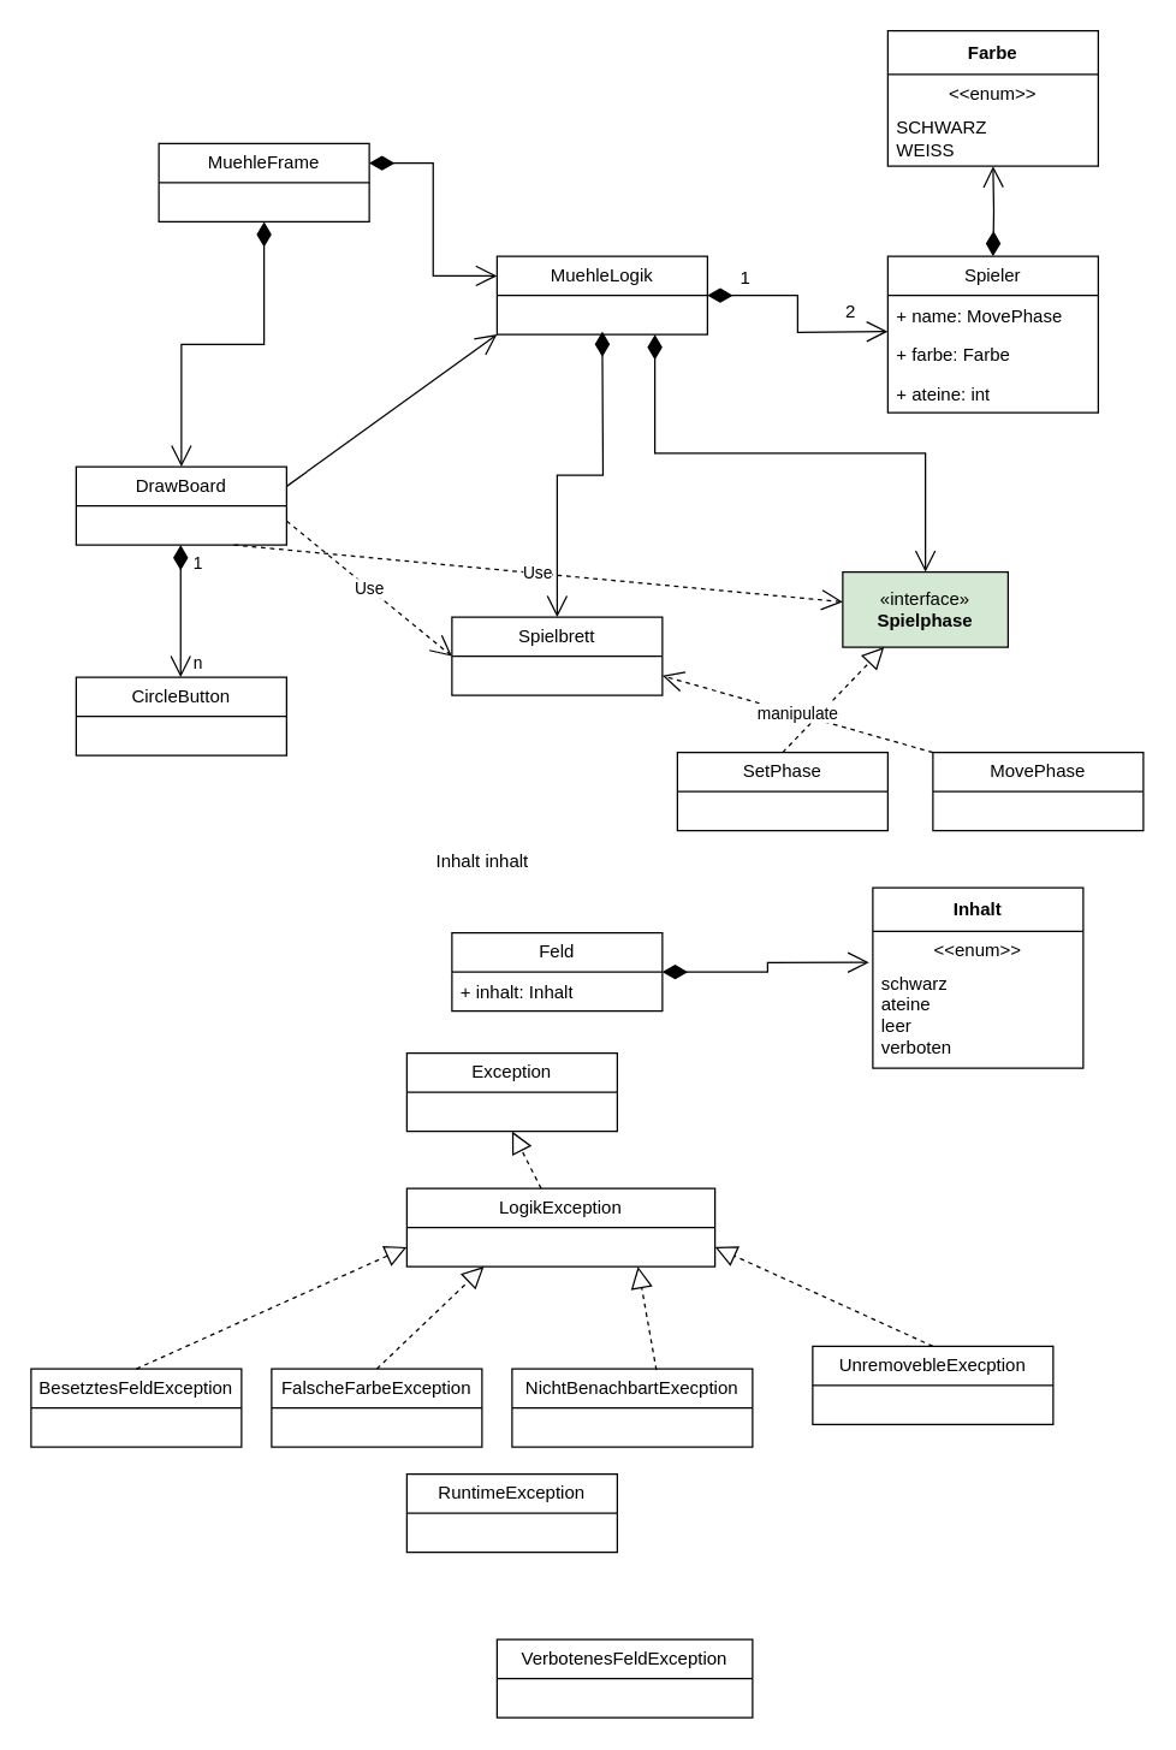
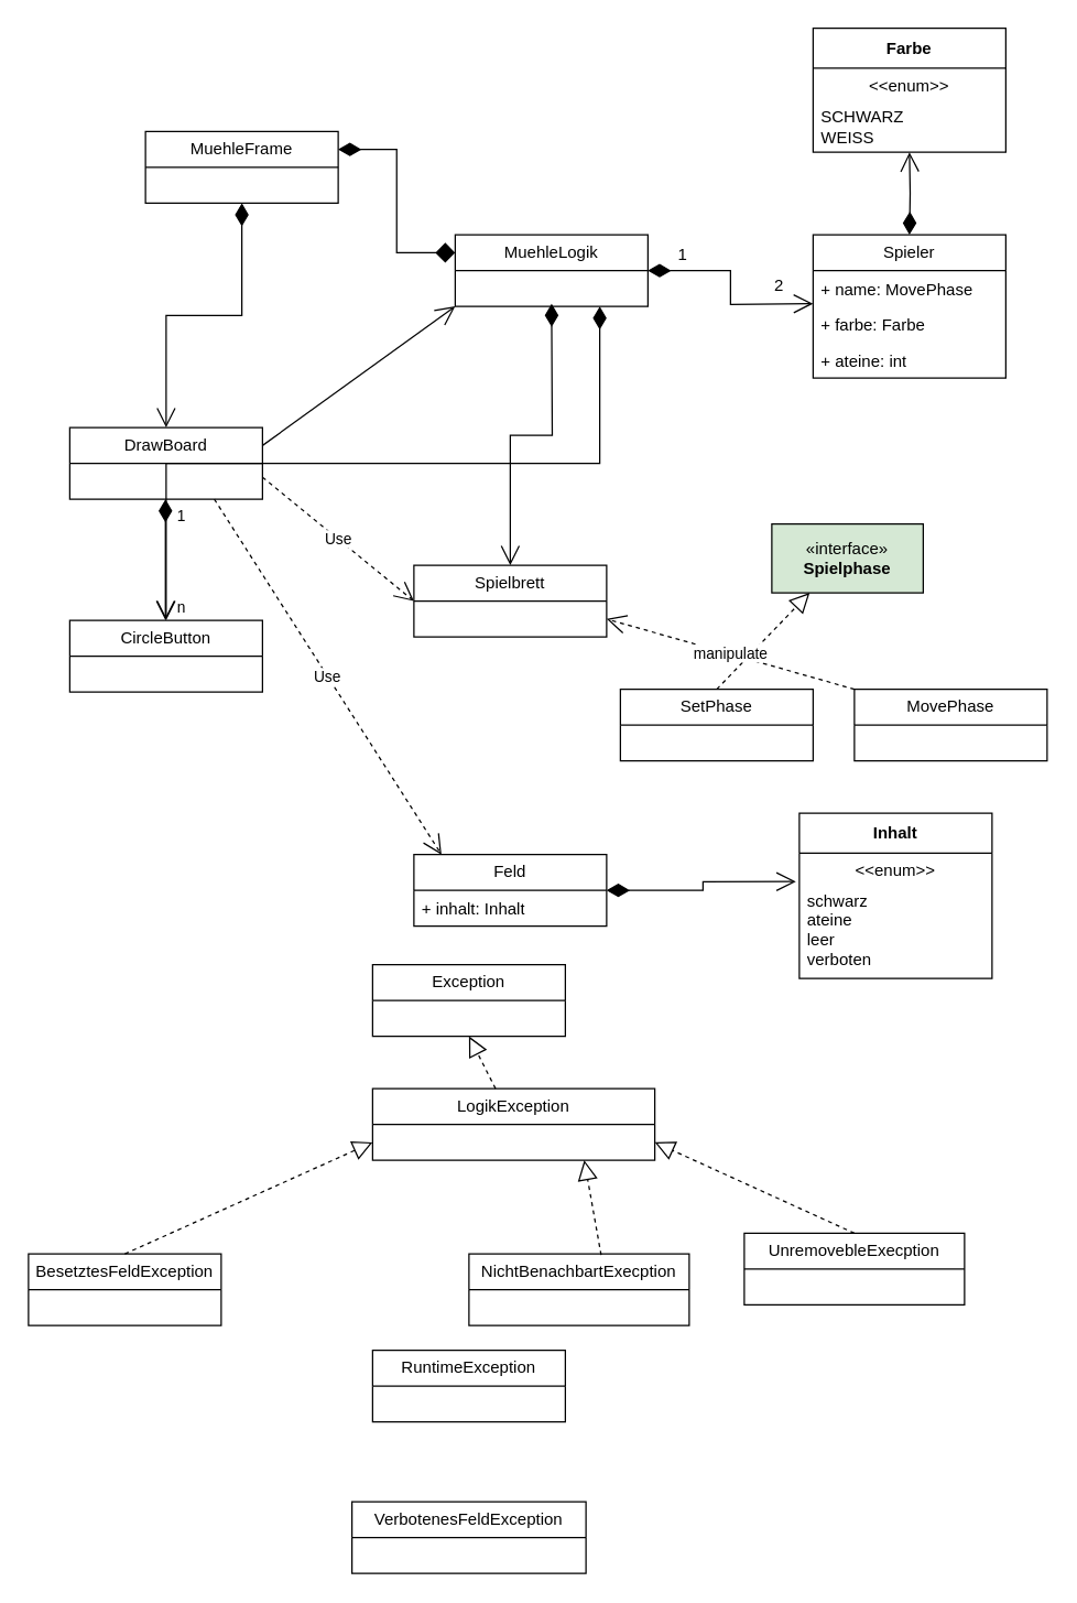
  <mxCell id="0" />
  <mxCell id="1" parent="0" />
  <mxCell id="2" value="MuehleFrame" style="swimlane;fontStyle=0;childLayout=stackLayout;horizontal=1;startSize=26;fillColor=none;horizontalStack=0;resizeParent=1;resizeParentMax=0;resizeLast=0;collapsible=1;marginBottom=0;whiteSpace=wrap;html=1;" vertex="1" parent="1"><mxGeometry x="105" y="95" width="140" height="52" as="geometry" /></mxCell>
  <mxCell id="3" value="DrawBoard" style="swimlane;fontStyle=0;childLayout=stackLayout;horizontal=1;startSize=26;fillColor=none;horizontalStack=0;resizeParent=1;resizeParentMax=0;resizeLast=0;collapsible=1;marginBottom=0;whiteSpace=wrap;html=1;" vertex="1" parent="1"><mxGeometry x="50" y="310" width="140" height="52" as="geometry" /></mxCell>
  <mxCell id="4" value="MuehleLogik" style="swimlane;fontStyle=0;childLayout=stackLayout;horizontal=1;startSize=26;fillColor=none;horizontalStack=0;resizeParent=1;resizeParentMax=0;resizeLast=0;collapsible=1;marginBottom=0;whiteSpace=wrap;html=1;" vertex="1" parent="1"><mxGeometry x="330" y="170" width="140" height="52" as="geometry" /></mxCell>
- <mxCell id="5" value="" style="endArrow=open;html=1;endSize=12;startArrow=diamondThin;startSize=14;startFill=1;edgeStyle=orthogonalEdgeStyle;align=left;verticalAlign=bottom;rounded=0;entryX=0;entryY=0.25;entryDx=0;entryDy=0;exitX=1;exitY=0.25;exitDx=0;exitDy=0;" edge="1" parent="1" source="2" target="4"><mxGeometry x="-1" y="3" relative="1" as="geometry"><mxPoint x="200" y="90" as="sourcePoint" /><mxPoint x="130" y="232" as="targetPoint" /></mxGeometry></mxCell>
+ <mxCell id="5" value="" style="endArrow=diamond;html=1;endSize=12;startArrow=diamondThin;startSize=14;startFill=1;edgeStyle=orthogonalEdgeStyle;align=left;verticalAlign=bottom;rounded=0;entryX=0;entryY=0.25;entryDx=0;entryDy=0;exitX=1;exitY=0.25;exitDx=0;exitDy=0;" edge="1" parent="1" source="2" target="4"><mxGeometry x="-1" y="3" relative="1" as="geometry"><mxPoint x="200" y="90" as="sourcePoint" /><mxPoint x="130" y="232" as="targetPoint" /></mxGeometry></mxCell>
  <mxCell id="6" value="CircleButton" style="swimlane;fontStyle=0;childLayout=stackLayout;horizontal=1;startSize=26;fillColor=none;horizontalStack=0;resizeParent=1;resizeParentMax=0;resizeLast=0;collapsible=1;marginBottom=0;whiteSpace=wrap;html=1;" vertex="1" parent="1"><mxGeometry x="50" y="450" width="140" height="52" as="geometry" /></mxCell>
  <mxCell id="7" value="" style="endArrow=open;html=1;endSize=12;startArrow=diamondThin;startSize=14;startFill=1;edgeStyle=orthogonalEdgeStyle;align=left;verticalAlign=bottom;rounded=0;entryX=0.5;entryY=0;entryDx=0;entryDy=0;exitX=0.5;exitY=1;exitDx=0;exitDy=0;" edge="1" parent="1" source="2" target="3"><mxGeometry x="-1" y="3" relative="1" as="geometry"><mxPoint x="200" y="193" as="sourcePoint" /><mxPoint x="370" y="193" as="targetPoint" /></mxGeometry></mxCell>
  <mxCell id="8" value="" style="endArrow=open;html=1;endSize=12;startArrow=diamondThin;startSize=14;startFill=1;edgeStyle=orthogonalEdgeStyle;align=left;verticalAlign=bottom;rounded=0;entryX=0.5;entryY=0;entryDx=0;entryDy=0;exitX=0.5;exitY=1;exitDx=0;exitDy=0;" edge="1" parent="1"><mxGeometry x="-1" y="3" relative="1" as="geometry"><mxPoint x="119.5" y="362" as="sourcePoint" /><mxPoint x="119.5" y="450" as="targetPoint" /></mxGeometry></mxCell>
  <mxCell id="9" value="n" style="edgeLabel;html=1;align=center;verticalAlign=middle;resizable=0;points=[];" vertex="1" connectable="0" parent="8"><mxGeometry x="1" y="-2" relative="1" as="geometry"><mxPoint x="13" y="-10" as="offset" /></mxGeometry></mxCell>
  <mxCell id="10" value="&lt;div&gt;1&lt;/div&gt;" style="edgeLabel;html=1;align=center;verticalAlign=middle;resizable=0;points=[];" vertex="1" connectable="0" parent="8"><mxGeometry x="-0.75" y="1" relative="1" as="geometry"><mxPoint x="10" as="offset" /></mxGeometry></mxCell>
  <mxCell id="11" value="Spielbrett" style="swimlane;fontStyle=0;childLayout=stackLayout;horizontal=1;startSize=26;fillColor=none;horizontalStack=0;resizeParent=1;resizeParentMax=0;resizeLast=0;collapsible=1;marginBottom=0;whiteSpace=wrap;html=1;" vertex="1" parent="1"><mxGeometry x="300" y="410" width="140" height="52" as="geometry" /></mxCell>
  <mxCell id="12" value="" style="endArrow=open;html=1;endSize=12;startArrow=diamondThin;startSize=14;startFill=1;edgeStyle=orthogonalEdgeStyle;align=left;verticalAlign=bottom;rounded=0;entryX=0.5;entryY=0;entryDx=0;entryDy=0;" edge="1" parent="1" target="11"><mxGeometry x="-1" y="3" relative="1" as="geometry"><mxPoint x="400" y="220" as="sourcePoint" /><mxPoint x="370" y="193" as="targetPoint" /></mxGeometry></mxCell>
  <mxCell id="13" value="&lt;div&gt;Feld&lt;/div&gt;" style="swimlane;fontStyle=0;childLayout=stackLayout;horizontal=1;startSize=26;fillColor=none;horizontalStack=0;resizeParent=1;resizeParentMax=0;resizeLast=0;collapsible=1;marginBottom=0;whiteSpace=wrap;html=1;" vertex="1" parent="1"><mxGeometry x="300" y="620" width="140" height="52" as="geometry" /></mxCell>
  <mxCell id="14" value="+ inhalt: Inhalt" style="text;strokeColor=none;fillColor=none;align=left;verticalAlign=top;spacingLeft=4;spacingRight=4;overflow=hidden;rotatable=0;points=[[0,0.5],[1,0.5]];portConstraint=eastwest;whiteSpace=wrap;html=1;" vertex="1" parent="13"><mxGeometry y="26" width="140" height="26" as="geometry" /></mxCell>
  <mxCell id="15" value="" style="endArrow=open;html=1;endSize=12;startArrow=diamondThin;startSize=14;startFill=1;edgeStyle=orthogonalEdgeStyle;align=left;verticalAlign=bottom;rounded=0;entryX=0;entryY=0.5;entryDx=0;entryDy=0;exitX=1;exitY=0.5;exitDx=0;exitDy=0;" edge="1" parent="1" source="4"><mxGeometry x="-1" y="3" relative="1" as="geometry"><mxPoint x="560" y="280" as="sourcePoint" /><mxPoint x="590" y="220" as="targetPoint" /></mxGeometry></mxCell>
  <mxCell id="16" value="Use" style="endArrow=open;endSize=12;dashed=1;html=1;rounded=0;entryX=0;entryY=0.5;entryDx=0;entryDy=0;" edge="1" parent="1" target="11"><mxGeometry width="160" relative="1" as="geometry"><mxPoint x="190" y="346" as="sourcePoint" /><mxPoint x="420" y="410" as="targetPoint" /></mxGeometry></mxCell>
- <mxCell id="17" value="Use" style="endArrow=open;endSize=12;dashed=1;html=1;rounded=0;exitX=0.75;exitY=1;exitDx=0;exitDy=0;" edge="1" parent="1" source="3" target="20"><mxGeometry width="160" relative="1" as="geometry"><mxPoint x="170" y="362" as="sourcePoint" /><mxPoint x="330" y="478" as="targetPoint" /></mxGeometry></mxCell>
+ <mxCell id="17" value="Use" style="endArrow=open;endSize=12;dashed=1;html=1;rounded=0;entryX=0.143;entryY=0;entryDx=0;entryDy=0;exitX=0.75;exitY=1;exitDx=0;exitDy=0;entryPerimeter=0;" edge="1" parent="1" source="3" target="13"><mxGeometry width="160" relative="1" as="geometry"><mxPoint x="170" y="362" as="sourcePoint" /><mxPoint x="330" y="478" as="targetPoint" /></mxGeometry></mxCell>
  <mxCell id="18" value="" style="endArrow=open;endFill=1;endSize=12;html=1;rounded=0;exitX=1;exitY=0.25;exitDx=0;exitDy=0;entryX=0;entryY=1;entryDx=0;entryDy=0;" edge="1" parent="1" source="3" target="4"><mxGeometry width="160" relative="1" as="geometry"><mxPoint x="260" y="410" as="sourcePoint" /><mxPoint x="420" y="410" as="targetPoint" /></mxGeometry></mxCell>
  <mxCell id="19" value="&lt;div&gt;SetPhase&lt;/div&gt;" style="swimlane;fontStyle=0;childLayout=stackLayout;horizontal=1;startSize=26;fillColor=none;horizontalStack=0;resizeParent=1;resizeParentMax=0;resizeLast=0;collapsible=1;marginBottom=0;whiteSpace=wrap;html=1;" vertex="1" parent="1"><mxGeometry x="450" y="500" width="140" height="52" as="geometry" /></mxCell>
  <mxCell id="20" value="«interface»&lt;br&gt;&lt;div&gt;&lt;b&gt;Spielphase&lt;/b&gt;&lt;/div&gt;" style="html=1;whiteSpace=wrap;fillColor=#d5e8d4;" vertex="1" parent="1"><mxGeometry x="560" y="380" width="110" height="50" as="geometry" /></mxCell>
  <mxCell id="21" value="&lt;div&gt;MovePhase&lt;/div&gt;" style="swimlane;fontStyle=0;childLayout=stackLayout;horizontal=1;startSize=26;fillColor=none;horizontalStack=0;resizeParent=1;resizeParentMax=0;resizeLast=0;collapsible=1;marginBottom=0;whiteSpace=wrap;html=1;" vertex="1" parent="1"><mxGeometry x="620" y="500" width="140" height="52" as="geometry" /></mxCell>
- <mxCell id="22" value="" style="endArrow=open;html=1;endSize=12;startArrow=diamondThin;startSize=14;startFill=1;edgeStyle=orthogonalEdgeStyle;align=left;verticalAlign=bottom;rounded=0;entryX=0.5;entryY=0;entryDx=0;entryDy=0;exitX=0.75;exitY=1;exitDx=0;exitDy=0;" edge="1" parent="1" source="4" target="20"><mxGeometry x="-1" y="3" relative="1" as="geometry"><mxPoint x="480" y="206" as="sourcePoint" /><mxPoint x="600" y="206" as="targetPoint" /></mxGeometry></mxCell>
+ <mxCell id="22" value="" style="endArrow=open;html=1;endSize=12;startArrow=diamondThin;startSize=14;startFill=1;edgeStyle=orthogonalEdgeStyle;align=left;verticalAlign=bottom;rounded=0;exitX=0.75;exitY=1;exitDx=0;exitDy=0;" edge="1" parent="1" source="4" target="6"><mxGeometry x="-1" y="3" relative="1" as="geometry"><mxPoint x="480" y="206" as="sourcePoint" /><mxPoint x="600" y="206" as="targetPoint" /></mxGeometry></mxCell>
  <mxCell id="23" value="" style="endArrow=block;dashed=1;endFill=0;endSize=12;html=1;rounded=0;entryX=0.25;entryY=1;entryDx=0;entryDy=0;exitX=0.5;exitY=0;exitDx=0;exitDy=0;" edge="1" parent="1" source="19" target="20"><mxGeometry width="160" relative="1" as="geometry"><mxPoint x="260" y="410" as="sourcePoint" /><mxPoint x="420" y="410" as="targetPoint" /></mxGeometry></mxCell>
  <mxCell id="24" value="&lt;div&gt;manipulate&lt;/div&gt;" style="endArrow=open;endSize=12;dashed=1;html=1;rounded=0;exitX=0;exitY=0;exitDx=0;exitDy=0;entryX=1;entryY=0.75;entryDx=0;entryDy=0;" edge="1" parent="1" source="21" target="11"><mxGeometry width="160" relative="1" as="geometry"><mxPoint x="440" y="446" as="sourcePoint" /><mxPoint x="395" y="382" as="targetPoint" /></mxGeometry></mxCell>
  <mxCell id="25" value="Inhalt" style="swimlane;fontStyle=1;align=center;verticalAlign=middle;childLayout=stackLayout;horizontal=1;startSize=29;horizontalStack=0;resizeParent=1;resizeParentMax=0;resizeLast=0;collapsible=0;marginBottom=0;html=1;whiteSpace=wrap;" vertex="1" parent="1"><mxGeometry x="580" y="590" width="140" height="120" as="geometry" /></mxCell>
  <mxCell id="26" value="&amp;lt;&amp;lt;enum&amp;gt;&amp;gt;" style="text;html=1;strokeColor=none;fillColor=none;align=center;verticalAlign=middle;spacingLeft=4;spacingRight=4;overflow=hidden;rotatable=0;points=[[0,0.5],[1,0.5]];portConstraint=eastwest;whiteSpace=wrap;" vertex="1" parent="25"><mxGeometry y="29" width="140" height="25" as="geometry" /></mxCell>
  <mxCell id="27" value="&lt;div&gt;schwarz&lt;/div&gt;&lt;div&gt;ateine&lt;/div&gt;&lt;div&gt;leer&lt;/div&gt;&lt;div&gt;verboten&lt;/div&gt;&lt;div&gt;&lt;br&gt;&lt;/div&gt;" style="text;html=1;strokeColor=none;fillColor=none;align=left;verticalAlign=middle;spacingLeft=4;spacingRight=4;overflow=hidden;rotatable=0;points=[[0,0.5],[1,0.5]];portConstraint=eastwest;whiteSpace=wrap;" vertex="1" parent="25"><mxGeometry y="54" width="140" height="66" as="geometry" /></mxCell>
- <mxCell id="28" value="Inhalt inhalt" style="text;html=1;align=center;verticalAlign=middle;resizable=0;points=[];autosize=1;strokeColor=none;fillColor=none;" vertex="1" parent="1"><mxGeometry x="275" y="558" width="90" height="30" as="geometry" /></mxCell>
  <mxCell id="29" value="&lt;div&gt;Farbe&lt;/div&gt;" style="swimlane;fontStyle=1;align=center;verticalAlign=middle;childLayout=stackLayout;horizontal=1;startSize=29;horizontalStack=0;resizeParent=1;resizeParentMax=0;resizeLast=0;collapsible=0;marginBottom=0;html=1;whiteSpace=wrap;" vertex="1" parent="1"><mxGeometry x="590" y="20" width="140" height="90" as="geometry" /></mxCell>
  <mxCell id="30" value="&amp;lt;&amp;lt;enum&amp;gt;&amp;gt;" style="text;html=1;strokeColor=none;fillColor=none;align=center;verticalAlign=middle;spacingLeft=4;spacingRight=4;overflow=hidden;rotatable=0;points=[[0,0.5],[1,0.5]];portConstraint=eastwest;whiteSpace=wrap;" vertex="1" parent="29"><mxGeometry y="29" width="140" height="25" as="geometry" /></mxCell>
  <mxCell id="31" value="&lt;div&gt;SCHWARZ&lt;/div&gt;&lt;div&gt;WEISS&lt;br&gt;&lt;/div&gt;" style="text;html=1;strokeColor=none;fillColor=none;align=left;verticalAlign=middle;spacingLeft=4;spacingRight=4;overflow=hidden;rotatable=0;points=[[0,0.5],[1,0.5]];portConstraint=eastwest;whiteSpace=wrap;" vertex="1" parent="29"><mxGeometry y="54" width="140" height="36" as="geometry" /></mxCell>
  <mxCell id="32" value="" style="endArrow=open;html=1;endSize=12;startArrow=diamondThin;startSize=14;startFill=1;edgeStyle=orthogonalEdgeStyle;align=left;verticalAlign=bottom;rounded=0;entryX=0.5;entryY=1;entryDx=0;entryDy=0;exitX=0.5;exitY=0;exitDx=0;exitDy=0;" edge="1" parent="1" target="29"><mxGeometry x="-1" y="3" relative="1" as="geometry"><mxPoint x="660" y="170" as="sourcePoint" /><mxPoint x="540" y="130" as="targetPoint" /></mxGeometry></mxCell>
  <mxCell id="33" value="Spieler" style="swimlane;fontStyle=0;childLayout=stackLayout;horizontal=1;startSize=26;fillColor=none;horizontalStack=0;resizeParent=1;resizeParentMax=0;resizeLast=0;collapsible=1;marginBottom=0;whiteSpace=wrap;html=1;" vertex="1" parent="1"><mxGeometry x="590" y="170" width="140" height="104" as="geometry" /></mxCell>
  <mxCell id="34" value="+ name: MovePhase" style="text;strokeColor=none;fillColor=none;align=left;verticalAlign=top;spacingLeft=4;spacingRight=4;overflow=hidden;rotatable=0;points=[[0,0.5],[1,0.5]];portConstraint=eastwest;whiteSpace=wrap;html=1;" vertex="1" parent="33"><mxGeometry y="26" width="140" height="26" as="geometry" /></mxCell>
  <mxCell id="35" value="+ farbe: Farbe" style="text;strokeColor=none;fillColor=none;align=left;verticalAlign=top;spacingLeft=4;spacingRight=4;overflow=hidden;rotatable=0;points=[[0,0.5],[1,0.5]];portConstraint=eastwest;whiteSpace=wrap;html=1;" vertex="1" parent="33"><mxGeometry y="52" width="140" height="26" as="geometry" /></mxCell>
  <mxCell id="36" value="+ ateine: int" style="text;strokeColor=none;fillColor=none;align=left;verticalAlign=top;spacingLeft=4;spacingRight=4;overflow=hidden;rotatable=0;points=[[0,0.5],[1,0.5]];portConstraint=eastwest;whiteSpace=wrap;html=1;" vertex="1" parent="33"><mxGeometry y="78" width="140" height="26" as="geometry" /></mxCell>
  <mxCell id="37" value="" style="endArrow=open;html=1;endSize=12;startArrow=diamondThin;startSize=14;startFill=1;edgeStyle=orthogonalEdgeStyle;align=left;verticalAlign=bottom;rounded=0;entryX=-0.018;entryY=0.826;entryDx=0;entryDy=0;exitX=1;exitY=0.5;exitDx=0;exitDy=0;entryPerimeter=0;" edge="1" parent="1" source="13" target="26"><mxGeometry x="-1" y="3" relative="1" as="geometry"><mxPoint x="480" y="670" as="sourcePoint" /><mxPoint x="480" y="828" as="targetPoint" /></mxGeometry></mxCell>
  <mxCell id="38" value="LogikException" style="swimlane;fontStyle=0;childLayout=stackLayout;horizontal=1;startSize=26;fillColor=none;horizontalStack=0;resizeParent=1;resizeParentMax=0;resizeLast=0;collapsible=1;marginBottom=0;whiteSpace=wrap;html=1;" vertex="1" parent="1"><mxGeometry x="270" y="790" width="205" height="52" as="geometry" /></mxCell>
  <mxCell id="39" value="BesetztesFeldException" style="swimlane;fontStyle=0;childLayout=stackLayout;horizontal=1;startSize=26;fillColor=none;horizontalStack=0;resizeParent=1;resizeParentMax=0;resizeLast=0;collapsible=1;marginBottom=0;whiteSpace=wrap;html=1;" vertex="1" parent="1"><mxGeometry x="20" y="910" width="140" height="52" as="geometry" /></mxCell>
- <mxCell id="40" value="FalscheFarbeException" style="swimlane;fontStyle=0;childLayout=stackLayout;horizontal=1;startSize=26;fillColor=none;horizontalStack=0;resizeParent=1;resizeParentMax=0;resizeLast=0;collapsible=1;marginBottom=0;whiteSpace=wrap;html=1;" vertex="1" parent="1"><mxGeometry x="180" y="910" width="140" height="52" as="geometry" /></mxCell>
  <mxCell id="41" value="NichtBenachbartExecption" style="swimlane;fontStyle=0;childLayout=stackLayout;horizontal=1;startSize=26;fillColor=none;horizontalStack=0;resizeParent=1;resizeParentMax=0;resizeLast=0;collapsible=1;marginBottom=0;whiteSpace=wrap;html=1;" vertex="1" parent="1"><mxGeometry x="340" y="910" width="160" height="52" as="geometry" /></mxCell>
  <mxCell id="42" value="UnremovebleExecption" style="swimlane;fontStyle=0;childLayout=stackLayout;horizontal=1;startSize=26;fillColor=none;horizontalStack=0;resizeParent=1;resizeParentMax=0;resizeLast=0;collapsible=1;marginBottom=0;whiteSpace=wrap;html=1;" vertex="1" parent="1"><mxGeometry x="540" y="895" width="160" height="52" as="geometry" /></mxCell>
  <mxCell id="43" value="" style="endArrow=block;dashed=1;endFill=0;endSize=12;html=1;rounded=0;entryX=0;entryY=0.75;entryDx=0;entryDy=0;exitX=0.5;exitY=0;exitDx=0;exitDy=0;" edge="1" parent="1" source="39" target="38"><mxGeometry width="160" relative="1" as="geometry"><mxPoint x="92" y="900" as="sourcePoint" /><mxPoint x="160" y="830" as="targetPoint" /></mxGeometry></mxCell>
  <mxCell id="44" value="" style="endArrow=block;dashed=1;endFill=0;endSize=12;html=1;rounded=0;entryX=0.75;entryY=1;entryDx=0;entryDy=0;exitX=0.6;exitY=0.016;exitDx=0;exitDy=0;exitPerimeter=0;" edge="1" parent="1" source="41" target="38"><mxGeometry width="160" relative="1" as="geometry"><mxPoint x="100" y="920" as="sourcePoint" /><mxPoint x="280" y="839" as="targetPoint" /></mxGeometry></mxCell>
- <mxCell id="45" value="" style="endArrow=block;dashed=1;endFill=0;endSize=12;html=1;rounded=0;entryX=0.25;entryY=1;entryDx=0;entryDy=0;exitX=0.5;exitY=0;exitDx=0;exitDy=0;" edge="1" parent="1" source="40" target="38"><mxGeometry width="160" relative="1" as="geometry"><mxPoint x="110" y="930" as="sourcePoint" /><mxPoint x="290" y="849" as="targetPoint" /></mxGeometry></mxCell>
  <mxCell id="46" value="" style="endArrow=block;dashed=1;endFill=0;endSize=12;html=1;rounded=0;exitX=0.5;exitY=0;exitDx=0;exitDy=0;entryX=1;entryY=0.75;entryDx=0;entryDy=0;" edge="1" parent="1" source="42" target="38"><mxGeometry width="160" relative="1" as="geometry"><mxPoint x="120" y="940" as="sourcePoint" /><mxPoint x="400" y="860" as="targetPoint" /></mxGeometry></mxCell>
  <mxCell id="47" value="Exception" style="swimlane;fontStyle=0;childLayout=stackLayout;horizontal=1;startSize=26;fillColor=none;horizontalStack=0;resizeParent=1;resizeParentMax=0;resizeLast=0;collapsible=1;marginBottom=0;whiteSpace=wrap;html=1;" vertex="1" parent="1"><mxGeometry x="270" y="700" width="140" height="52" as="geometry" /></mxCell>
  <mxCell id="48" value="" style="endArrow=block;dashed=1;endFill=0;endSize=12;html=1;rounded=0;entryX=0.5;entryY=1;entryDx=0;entryDy=0;" edge="1" parent="1" source="38" target="47"><mxGeometry width="160" relative="1" as="geometry"><mxPoint x="260" y="920" as="sourcePoint" /><mxPoint x="315" y="852" as="targetPoint" /></mxGeometry></mxCell>
  <mxCell id="49" value="RuntimeException" style="swimlane;fontStyle=0;childLayout=stackLayout;horizontal=1;startSize=26;fillColor=none;horizontalStack=0;resizeParent=1;resizeParentMax=0;resizeLast=0;collapsible=1;marginBottom=0;whiteSpace=wrap;html=1;" vertex="1" parent="1"><mxGeometry x="270" y="980" width="140" height="52" as="geometry" /></mxCell>
- <mxCell id="50" value="VerbotenesFeldException" style="swimlane;fontStyle=0;childLayout=stackLayout;horizontal=1;startSize=26;fillColor=none;horizontalStack=0;resizeParent=1;resizeParentMax=0;resizeLast=0;collapsible=1;marginBottom=0;whiteSpace=wrap;html=1;" vertex="1" parent="1"><mxGeometry x="330" y="1090" width="170" height="52" as="geometry" /></mxCell>
+ <mxCell id="50" value="VerbotenesFeldException" style="swimlane;fontStyle=0;childLayout=stackLayout;horizontal=1;startSize=26;fillColor=none;horizontalStack=0;resizeParent=1;resizeParentMax=0;resizeLast=0;collapsible=1;marginBottom=0;whiteSpace=wrap;html=1;" vertex="1" parent="1"><mxGeometry x="255" y="1090" width="170" height="52" as="geometry" /></mxCell>
  <mxCell id="51" value="1" style="text;html=1;align=center;verticalAlign=middle;resizable=0;points=[];autosize=1;strokeColor=none;fillColor=none;" vertex="1" parent="1"><mxGeometry x="480" y="170" width="30" height="30" as="geometry" /></mxCell>
  <mxCell id="52" value="2" style="text;html=1;align=center;verticalAlign=middle;resizable=0;points=[];autosize=1;strokeColor=none;fillColor=none;" vertex="1" parent="1"><mxGeometry x="550" y="192" width="30" height="30" as="geometry" /></mxCell>
